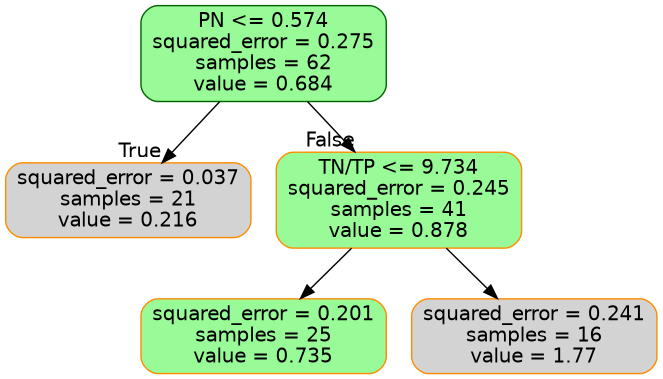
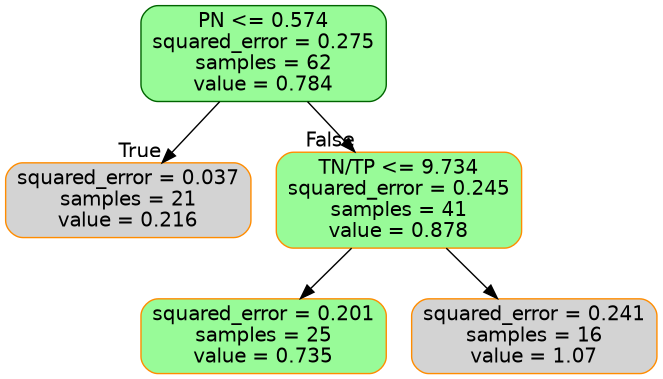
  digraph {
    node [color=darkorange fillcolor=palegreen fontname=helvetica shape=box style="rounded,filled"]
    edge [fontname=helvetica]
-   n1 [color=darkgreen label="PN <= 0.574\nsquared_error = 0.275\nsamples = 62\nvalue = 0.684"]
+   n1 [color=darkgreen label="PN <= 0.574\nsquared_error = 0.275\nsamples = 62\nvalue = 0.784"]
    n2 [fillcolor=lightgrey label="squared_error = 0.037\nsamples = 21\nvalue = 0.216"]
    n3 [label="TN/TP <= 9.734\nsquared_error = 0.245\nsamples = 41\nvalue = 0.878"]
    n4 [label="squared_error = 0.201\nsamples = 25\nvalue = 0.735"]
-   n5 [fillcolor=lightgrey label="squared_error = 0.241\nsamples = 16\nvalue = 1.77"]
+   n5 [fillcolor=lightgrey label="squared_error = 0.241\nsamples = 16\nvalue = 1.07"]
    n1 -> n2 [headlabel=True labelangle=45 labeldistance=2.5]
    n1 -> n3 [headlabel=False labelangle=-45 labeldistance=2.5]
    n3 -> n4
    n3 -> n5
  }
